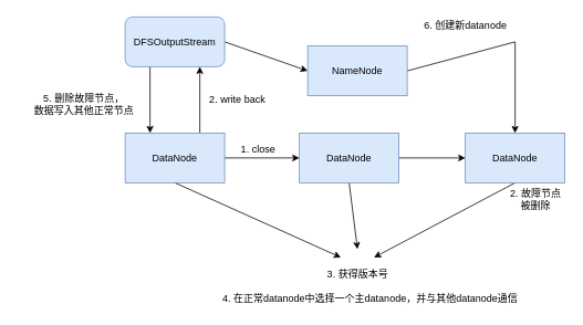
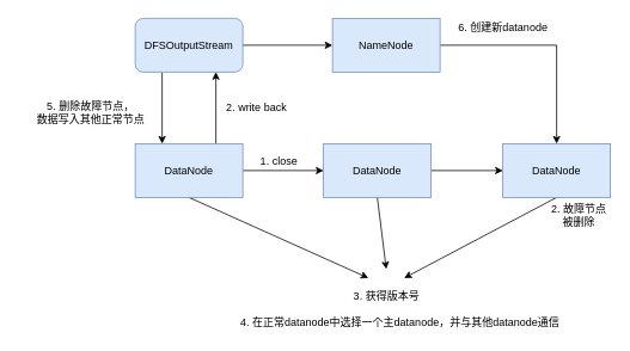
  <mxCell id="0" />
  <mxCell id="1" parent="0" />
  <mxCell id="2" style="edgeStyle=orthogonalEdgeStyle;rounded=0;orthogonalLoop=1;jettySize=auto;html=1;exitX=0.25;exitY=1;exitDx=0;exitDy=0;entryX=0.25;entryY=0;entryDx=0;entryDy=0;" edge="1" parent="1" source="4" target="10"><mxGeometry relative="1" as="geometry" /></mxCell>
  <mxCell id="3" style="edgeStyle=none;rounded=0;orthogonalLoop=1;jettySize=auto;html=1;exitX=1;exitY=0.5;exitDx=0;exitDy=0;entryX=0;entryY=0.5;entryDx=0;entryDy=0;" edge="1" parent="1" source="4" target="6"><mxGeometry relative="1" as="geometry" /></mxCell>
  <mxCell id="4" value="DFSOutputStream" style="whiteSpace=wrap;html=1;fillColor=#dae8fc;strokeColor=#6c8ebf;rounded=1;" parent="1" vertex="1"><mxGeometry x="150" y="20" width="120" height="60" as="geometry" /></mxCell>
  <mxCell id="5" style="edgeStyle=none;rounded=0;orthogonalLoop=1;jettySize=auto;html=1;exitX=1;exitY=0.5;exitDx=0;exitDy=0;entryX=0.5;entryY=0;entryDx=0;entryDy=0;" edge="1" parent="1" source="6" target="15"><mxGeometry relative="1" as="geometry"><Array as="points"><mxPoint x="620" y="50" /></Array></mxGeometry></mxCell>
- <mxCell id="6" value="NameNode" style="rounded=0;whiteSpace=wrap;html=1;fillColor=#dae8fc;strokeColor=#6c8ebf;" parent="1" vertex="1"><mxGeometry x="370" y="55" width="120" height="60" as="geometry" /></mxCell>
+ <mxCell id="6" value="NameNode" style="rounded=0;whiteSpace=wrap;html=1;fillColor=#dae8fc;strokeColor=#6c8ebf;" parent="1" vertex="1"><mxGeometry x="370" y="20" width="120" height="60" as="geometry" /></mxCell>
  <mxCell id="7" style="edgeStyle=orthogonalEdgeStyle;rounded=0;orthogonalLoop=1;jettySize=auto;html=1;exitX=1;exitY=0.5;exitDx=0;exitDy=0;entryX=0;entryY=0.5;entryDx=0;entryDy=0;" parent="1" source="10" target="13" edge="1"><mxGeometry relative="1" as="geometry" /></mxCell>
  <mxCell id="8" style="edgeStyle=orthogonalEdgeStyle;rounded=0;orthogonalLoop=1;jettySize=auto;html=1;exitX=0.75;exitY=0;exitDx=0;exitDy=0;entryX=0.75;entryY=1;entryDx=0;entryDy=0;" edge="1" parent="1" source="10" target="4"><mxGeometry relative="1" as="geometry" /></mxCell>
  <mxCell id="9" style="rounded=0;orthogonalLoop=1;jettySize=auto;html=1;exitX=0.5;exitY=1;exitDx=0;exitDy=0;" edge="1" parent="1" source="10"><mxGeometry relative="1" as="geometry"><mxPoint x="410" y="310" as="targetPoint" /></mxGeometry></mxCell>
  <mxCell id="10" value="DataNode" style="rounded=0;whiteSpace=wrap;html=1;fillColor=#dae8fc;strokeColor=#6c8ebf;" parent="1" vertex="1"><mxGeometry x="150" y="160" width="120" height="60" as="geometry" /></mxCell>
  <mxCell id="11" style="edgeStyle=orthogonalEdgeStyle;rounded=0;orthogonalLoop=1;jettySize=auto;html=1;exitX=1;exitY=0.5;exitDx=0;exitDy=0;entryX=0;entryY=0.5;entryDx=0;entryDy=0;" edge="1" parent="1" source="13" target="15"><mxGeometry relative="1" as="geometry" /></mxCell>
  <mxCell id="12" style="edgeStyle=none;rounded=0;orthogonalLoop=1;jettySize=auto;html=1;exitX=0.5;exitY=1;exitDx=0;exitDy=0;" edge="1" parent="1" source="13"><mxGeometry relative="1" as="geometry"><mxPoint x="430" y="300" as="targetPoint" /></mxGeometry></mxCell>
  <mxCell id="13" value="DataNode" style="rounded=0;whiteSpace=wrap;html=1;fillColor=#dae8fc;strokeColor=#6c8ebf;" parent="1" vertex="1"><mxGeometry x="360" y="160" width="120" height="60" as="geometry" /></mxCell>
  <mxCell id="14" style="edgeStyle=none;rounded=0;orthogonalLoop=1;jettySize=auto;html=1;exitX=0.5;exitY=1;exitDx=0;exitDy=0;" edge="1" parent="1" source="15"><mxGeometry relative="1" as="geometry"><mxPoint x="450" y="310" as="targetPoint" /></mxGeometry></mxCell>
  <mxCell id="15" value="DataNode" style="rounded=0;whiteSpace=wrap;html=1;fillColor=#dae8fc;strokeColor=#6c8ebf;" parent="1" vertex="1"><mxGeometry x="560" y="160" width="120" height="60" as="geometry" /></mxCell>
  <mxCell id="16" value="1. close" style="text;html=1;align=center;verticalAlign=middle;resizable=0;points=[];autosize=1;strokeColor=none;" vertex="1" parent="1"><mxGeometry x="280" y="170" width="60" height="20" as="geometry" /></mxCell>
  <mxCell id="17" value="2. write back" style="text;html=1;align=center;verticalAlign=middle;resizable=0;points=[];autosize=1;strokeColor=none;" vertex="1" parent="1"><mxGeometry x="240" y="110" width="90" height="20" as="geometry" /></mxCell>
  <mxCell id="18" value="3. 获得版本号" style="text;html=1;align=center;verticalAlign=middle;resizable=0;points=[];autosize=1;strokeColor=none;" vertex="1" parent="1"><mxGeometry x="380" y="320" width="100" height="20" as="geometry" /></mxCell>
  <mxCell id="19" value="4. 在正常datanode中选择一个主datanode，并与其他datanode通信" style="text;html=1;align=center;verticalAlign=middle;resizable=0;points=[];autosize=1;strokeColor=none;" vertex="1" parent="1"><mxGeometry x="230" y="350" width="430" height="20" as="geometry" /></mxCell>
  <mxCell id="20" value="5. 删除故障节点，&lt;br&gt;数据写入其他正常节点" style="text;html=1;align=center;verticalAlign=middle;resizable=0;points=[];autosize=1;strokeColor=none;" vertex="1" parent="1"><mxGeometry x="20" y="110" width="160" height="30" as="geometry" /></mxCell>
  <mxCell id="21" value="2. 故障节点被删除" style="text;html=1;strokeColor=none;fillColor=none;align=center;verticalAlign=middle;whiteSpace=wrap;rounded=0;" vertex="1" parent="1"><mxGeometry x="610" y="230" width="70" height="20" as="geometry" /></mxCell>
  <mxCell id="22" value="6. 创建新datanode" style="text;html=1;align=center;verticalAlign=middle;resizable=0;points=[];autosize=1;strokeColor=none;" vertex="1" parent="1"><mxGeometry x="495" y="20" width="130" height="20" as="geometry" /></mxCell>
